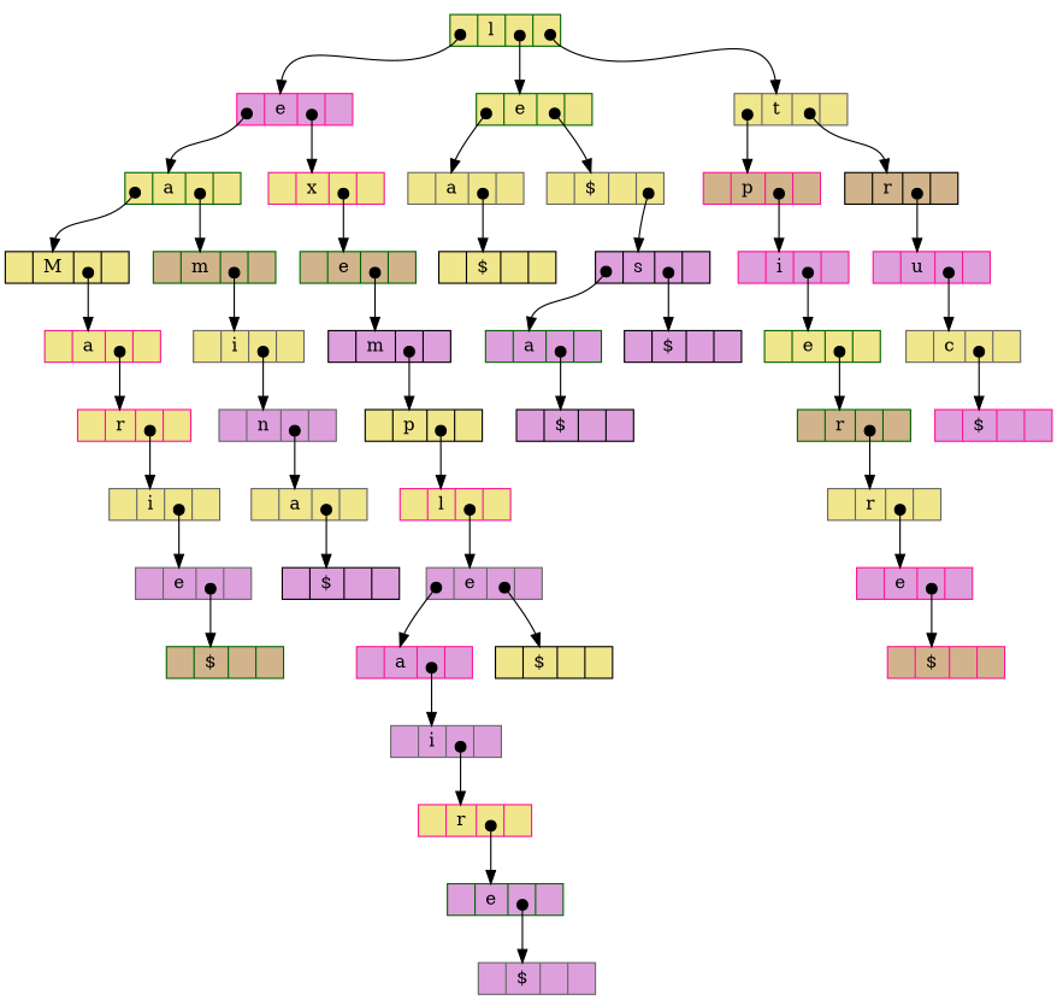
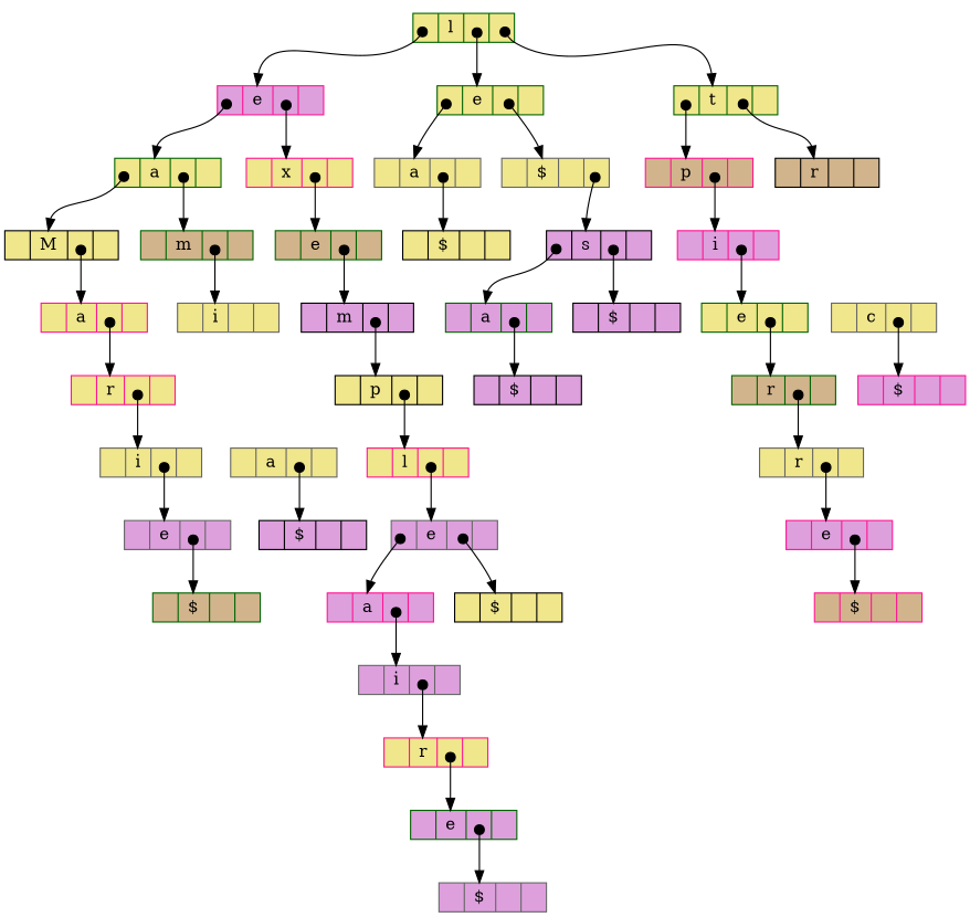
  digraph {
    node [color=deeppink fillcolor=khaki shape=record style=filled]
    edge [arrowtail=dot dir=both headport=value tailclip=false tailport="child:c"]
    n1 [color=darkgreen height=.1 label="<left> | <value> l | <child> | <right>"]
    n2 [fillcolor=plum height=.1 label="<left> | <value> e | <child> | <right>"]
    n3 [color=darkgreen height=.1 label="<left> | <value> e | <child> | <right>"]
-   n4 [color=gray40 height=.1 label="<left> | <value> t | <child> | <right>"]
+   n4 [color=darkgreen height=.1 label="<left> | <value> t | <child> | <right>"]
    n5 [color=darkgreen height=.1 label="<left> | <value> a | <child> | <right>"]
    n6 [height=.1 label="<left> | <value> x | <child> | <right>"]
    n7 [color=gray40 height=.1 label="<left> | <value> a | <child> | <right>"]
    n8 [color=gray40 height=.1 label="<left> | <value> $ | <child> | <right>"]
    n9 [fillcolor=tan height=.1 label="<left> | <value> p | <child> | <right>"]
    n10 [color=black fillcolor=tan height=.1 label="<left> | <value> r | <child> | <right>"]
    n11 [color=black height=.1 label="<left> | <value> M | <child> | <right>"]
    n12 [color=darkgreen fillcolor=tan height=.1 label="<left> | <value> m | <child> | <right>"]
    n13 [color=darkgreen fillcolor=tan height=.1 label="<left> | <value> e | <child> | <right>"]
    n14 [height=.1 label="<left> | <value> a | <child> | <right>"]
    n15 [color=gray40 height=.1 label="<left> | <value> i | <child> | <right>"]
    n16 [height=.1 label="<left> | <value> r | <child> | <right>"]
    n17 [color=gray40 height=.1 label="<left> | <value> i | <child> | <right>"]
    n18 [color=gray40 fillcolor=plum height=.1 label="<left> | <value> e | <child> | <right>"]
    n19 [color=darkgreen fillcolor=tan height=.1 label="<left> | <value> $ | <child> | <right>"]
-   n20 [color=gray40 fillcolor=plum height=.1 label="<left> | <value> n | <child> | <right>"]
    n21 [color=gray40 height=.1 label="<left> | <value> a | <child> | <right>"]
    n22 [color=black fillcolor=plum height=.1 label="<left> | <value> $ | <child> | <right>"]
    n23 [color=black fillcolor=plum height=.1 label="<left> | <value> m | <child> | <right>"]
    n24 [color=black height=.1 label="<left> | <value> p | <child> | <right>"]
    n25 [height=.1 label="<left> | <value> l | <child> | <right>"]
    n26 [color=gray40 fillcolor=plum height=.1 label="<left> | <value> e | <child> | <right>"]
    n27 [fillcolor=plum height=.1 label="<left> | <value> a | <child> | <right>"]
    n28 [color=black height=.1 label="<left> | <value> $ | <child> | <right>"]
    n29 [color=gray40 fillcolor=plum height=.1 label="<left> | <value> i | <child> | <right>"]
    n30 [height=.1 label="<left> | <value> r | <child> | <right>"]
    n31 [color=darkgreen fillcolor=plum height=.1 label="<left> | <value> e | <child> | <right>"]
    n32 [color=gray40 fillcolor=plum height=.1 label="<left> | <value> $ | <child> | <right>"]
    n33 [color=black height=.1 label="<left> | <value> $ | <child> | <right>"]
    n34 [color=black fillcolor=plum height=.1 label="<left> | <value> s | <child> | <right>"]
    n35 [color=darkgreen fillcolor=plum height=.1 label="<left> | <value> a | <child> | <right>"]
    n36 [color=black fillcolor=plum height=.1 label="<left> | <value> $ | <child> | <right>"]
    n37 [color=black fillcolor=plum height=.1 label="<left> | <value> $ | <child> | <right>"]
    n38 [fillcolor=plum height=.1 label="<left> | <value> i | <child> | <right>"]
-   n39 [fillcolor=plum height=.1 label="<left> | <value> u | <child> | <right>"]
    n40 [color=darkgreen height=.1 label="<left> | <value> e | <child> | <right>"]
    n41 [color=darkgreen fillcolor=tan height=.1 label="<left> | <value> r | <child> | <right>"]
    n42 [color=gray40 height=.1 label="<left> | <value> r | <child> | <right>"]
    n43 [fillcolor=plum height=.1 label="<left> | <value> e | <child> | <right>"]
    n44 [fillcolor=tan height=.1 label="<left> | <value> $ | <child> | <right>"]
    n45 [color=gray40 height=.1 label="<left> | <value> c | <child> | <right>"]
    n46 [fillcolor=plum height=.1 label="<left> | <value> $ | <child> | <right>"]
    n1 -> n2 [tailport="left:c"]
    n1 -> n3
    n1 -> n4 [tailport="right:c"]
    n2 -> n5 [tailport="left:c"]
    n2 -> n6
    n3 -> n7 [tailport="left:c"]
    n3 -> n8
    n4 -> n9 [tailport="left:c"]
    n4 -> n10
    n5 -> n11 [tailport="left:c"]
    n5 -> n12
    n6 -> n13
    n7 -> n33
    n8 -> n34 [tailport="right:c"]
    n9 -> n38
-   n10 -> n39
    n11 -> n14
    n12 -> n15
    n13 -> n23
    n14 -> n16
-   n15 -> n20
    n16 -> n17
    n17 -> n18
    n18 -> n19
-   n20 -> n21
    n21 -> n22
    n23 -> n24
    n24 -> n25
    n25 -> n26
    n26 -> n27 [tailport="left:c"]
    n26 -> n28
    n27 -> n29
    n29 -> n30
    n30 -> n31
    n31 -> n32
    n34 -> n35 [tailport="left:c"]
    n34 -> n36
    n35 -> n37
    n38 -> n40
-   n39 -> n45
    n40 -> n41
    n41 -> n42
    n42 -> n43
    n43 -> n44
    n45 -> n46
  }
